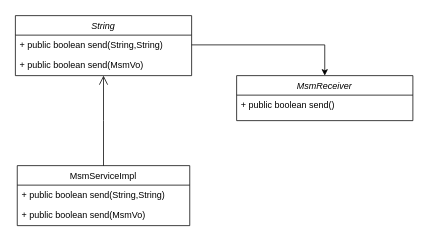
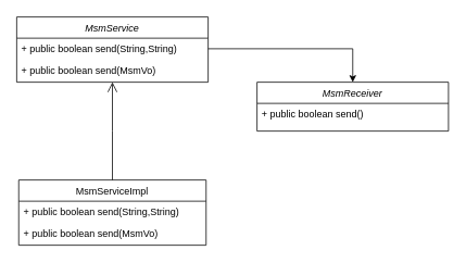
  <mxCell id="0" />
  <mxCell id="1" parent="0" />
- <mxCell id="2" value="String" style="swimlane;fontStyle=2;align=center;verticalAlign=top;childLayout=stackLayout;horizontal=1;startSize=26;horizontalStack=0;resizeParent=1;resizeLast=0;collapsible=1;marginBottom=0;rounded=0;shadow=0;strokeWidth=1;" vertex="1" parent="1"><mxGeometry x="20" y="20" width="235" height="80" as="geometry"><mxRectangle x="230" y="140" width="160" height="26" as="alternateBounds" /></mxGeometry></mxCell>
+ <mxCell id="2" value="MsmService" style="swimlane;fontStyle=2;align=center;verticalAlign=top;childLayout=stackLayout;horizontal=1;startSize=26;horizontalStack=0;resizeParent=1;resizeLast=0;collapsible=1;marginBottom=0;rounded=0;shadow=0;strokeWidth=1;" vertex="1" parent="1"><mxGeometry x="20" y="20" width="235" height="80" as="geometry"><mxRectangle x="230" y="140" width="160" height="26" as="alternateBounds" /></mxGeometry></mxCell>
  <mxCell id="3" value="+ public boolean send(String,String)" style="text;align=left;verticalAlign=top;spacingLeft=4;spacingRight=4;overflow=hidden;rotatable=0;points=[[0,0.5],[1,0.5]];portConstraint=eastwest;" vertex="1" parent="2"><mxGeometry y="26" width="235" height="26" as="geometry" /></mxCell>
  <mxCell id="4" value="+ public boolean send(MsmVo)" style="text;align=left;verticalAlign=top;spacingLeft=4;spacingRight=4;overflow=hidden;rotatable=0;points=[[0,0.5],[1,0.5]];portConstraint=eastwest;rounded=0;shadow=0;html=0;" vertex="1" parent="2"><mxGeometry y="52" width="235" height="26" as="geometry" /></mxCell>
  <mxCell id="5" value="MsmServiceImpl" style="swimlane;fontStyle=0;align=center;verticalAlign=top;childLayout=stackLayout;horizontal=1;startSize=26;horizontalStack=0;resizeParent=1;resizeLast=0;collapsible=1;marginBottom=0;rounded=0;shadow=0;strokeWidth=1;" vertex="1" parent="1"><mxGeometry x="22.5" y="220" width="230" height="80" as="geometry"><mxRectangle x="130" y="380" width="160" height="26" as="alternateBounds" /></mxGeometry></mxCell>
  <mxCell id="6" value="+ public boolean send(String,String)" style="text;align=left;verticalAlign=top;spacingLeft=4;spacingRight=4;overflow=hidden;rotatable=0;points=[[0,0.5],[1,0.5]];portConstraint=eastwest;" vertex="1" parent="5"><mxGeometry y="26" width="230" height="26" as="geometry" /></mxCell>
  <mxCell id="7" value="+ public boolean send(MsmVo)" style="text;align=left;verticalAlign=top;spacingLeft=4;spacingRight=4;overflow=hidden;rotatable=0;points=[[0,0.5],[1,0.5]];portConstraint=eastwest;rounded=0;shadow=0;html=0;" vertex="1" parent="5"><mxGeometry y="52" width="230" height="26" as="geometry" /></mxCell>
  <mxCell id="8" value="" style="endArrow=open;endSize=10;endFill=0;shadow=0;strokeWidth=1;rounded=0;edgeStyle=elbowEdgeStyle;elbow=vertical;" edge="1" parent="1" source="5" target="2"><mxGeometry width="160" relative="1" as="geometry"><mxPoint x="-5" y="103" as="sourcePoint" /><mxPoint x="-5" y="103" as="targetPoint" /></mxGeometry></mxCell>
  <mxCell id="9" value="MsmReceiver" style="swimlane;fontStyle=2;align=center;verticalAlign=top;childLayout=stackLayout;horizontal=1;startSize=26;horizontalStack=0;resizeParent=1;resizeLast=0;collapsible=1;marginBottom=0;rounded=0;shadow=0;strokeWidth=1;" vertex="1" parent="1"><mxGeometry x="315" y="100" width="235" height="60" as="geometry"><mxRectangle x="230" y="140" width="160" height="26" as="alternateBounds" /></mxGeometry></mxCell>
  <mxCell id="10" value="+ public boolean send()" style="text;align=left;verticalAlign=top;spacingLeft=4;spacingRight=4;overflow=hidden;rotatable=0;points=[[0,0.5],[1,0.5]];portConstraint=eastwest;" vertex="1" parent="9"><mxGeometry y="26" width="235" height="26" as="geometry" /></mxCell>
  <mxCell id="11" style="edgeStyle=orthogonalEdgeStyle;rounded=0;orthogonalLoop=1;jettySize=auto;html=1;exitX=1;exitY=0.5;exitDx=0;exitDy=0;" edge="1" parent="1" source="3" target="9"><mxGeometry relative="1" as="geometry" /></mxCell>
